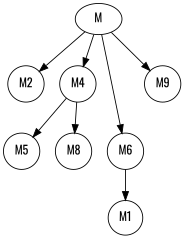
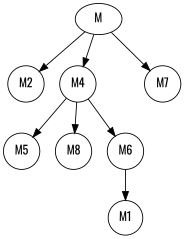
  strict digraph {
    fontname=Oswald
    node [fontname=Oswald shape=circle type=FunctionCall]
    edge [fontname=Oswald type=control]
    n1 [label=M1]
    n2 [label=M2]
    n3 [label=M4]
    n4 [label=M5]
    n5 [label=M8]
    n6 [label=M6]
-   n7 [label=M9]
+   n7 [label=M7]
    M [shape="" type=""]
    n3 -> n4
    n3 -> n5
    n6 -> n1
    M -> n2
    M -> n3
-   M -> n6
+   n3 -> n6
    M -> n7
  }
